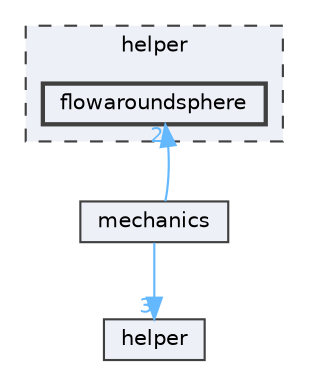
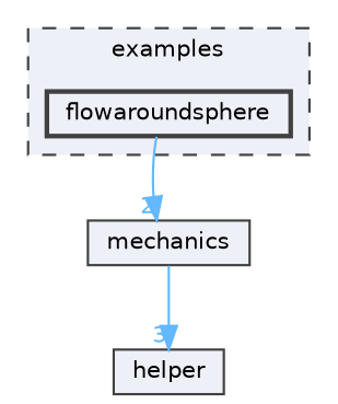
  digraph {
    compound=true
    node [color=grey25 fillcolor="#edf0f7" fontname=Helvetica fontsize=10 shape=box style=filled]
    edge [color=steelblue1 fontcolor=steelblue1 fontname=Helvetica fontsize=10 labeldistance=1.5 labelfontname=Helvetica labelfontsize=10]
    n1 [height=0.2 label=flowaroundsphere style="filled,bold" width=0.4]
    n2 [height=0.2 label=mechanics width=0.4]
    n3 [height=0.2 label=helper width=0.4]
    subgraph cluster_1 {
      bgcolor="#edf0f7"
      fontname=Helvetica
      fontsize=10
-     label=helper
+     label=examples
      pencolor=grey25
      style="filled,dashed"
      n1
    }
-   n2 -> n1 [headlabel=2]
+   n1 -> n2 [headlabel=2]
    n2 -> n3 [headlabel=3]
  }
